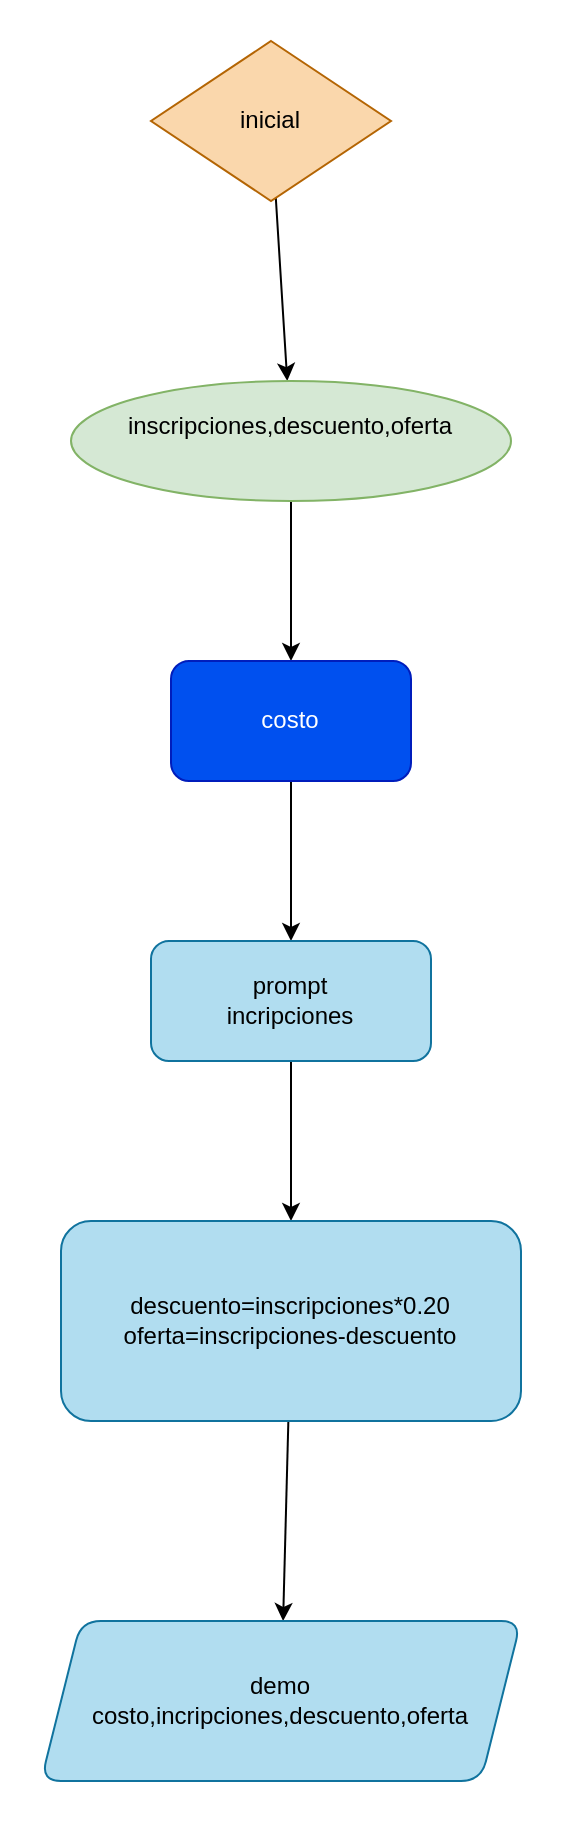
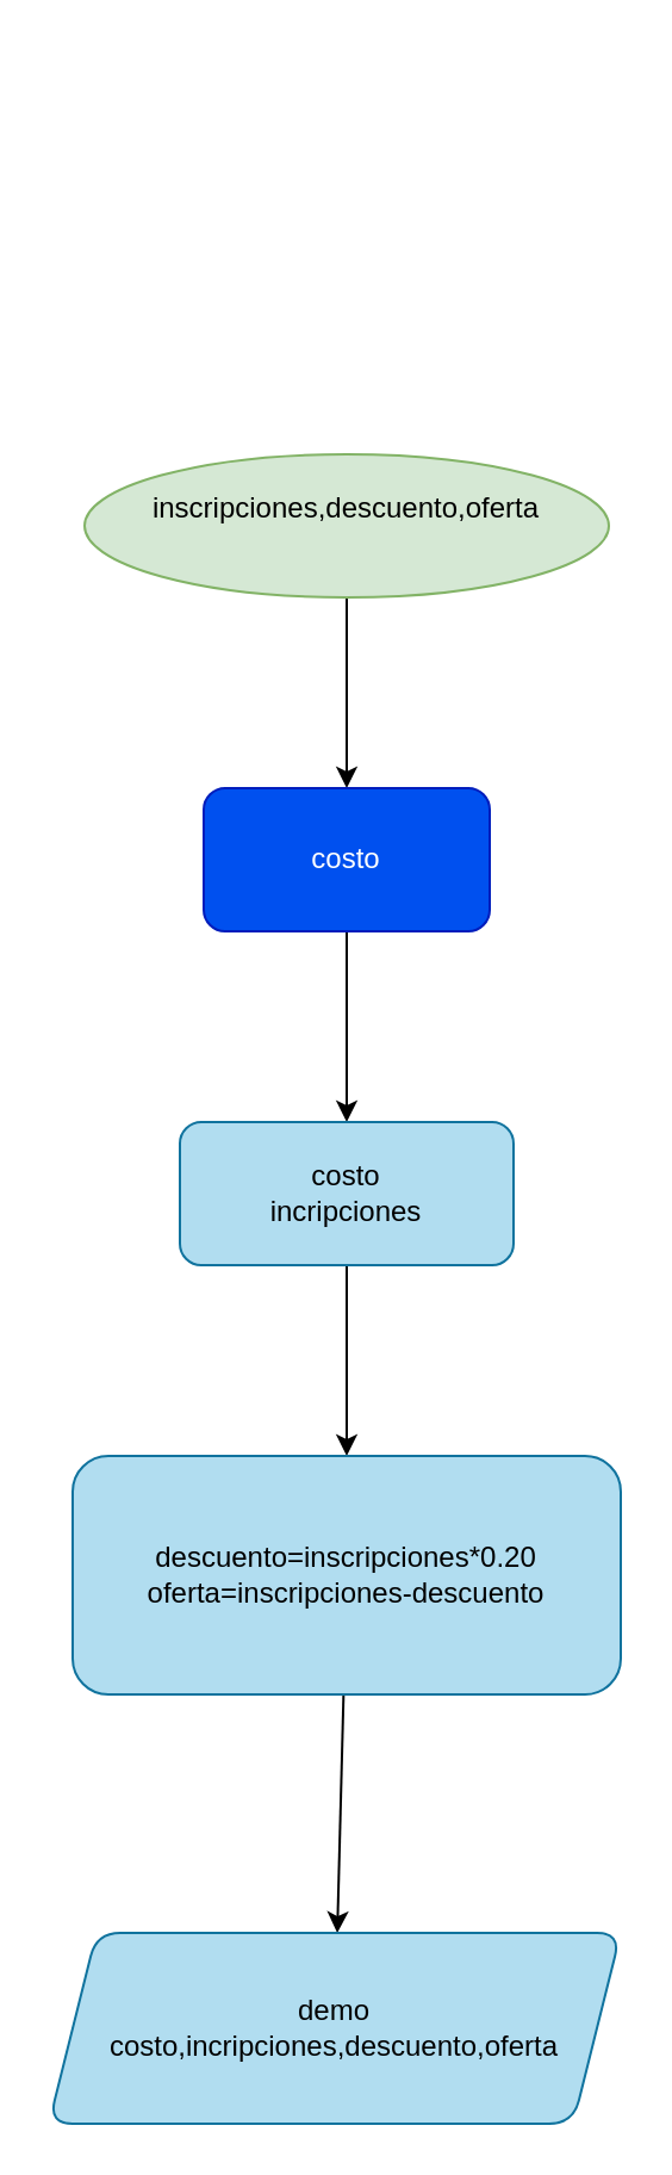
  <mxCell id="0" />
  <mxCell id="1" parent="0" />
- <mxCell id="2" value="" style="edgeStyle=none;html=1;" edge="1" parent="1" source="3" target="5"><mxGeometry relative="1" as="geometry" /></mxCell>
- <mxCell id="3" value="inicial" style="rhombus;whiteSpace=wrap;html=1;fillColor=#fad7ac;strokeColor=#b46504;" vertex="1" parent="1"><mxGeometry x="75" y="20" width="120" height="80" as="geometry" /></mxCell>
  <mxCell id="4" value="" style="edgeStyle=none;html=1;" edge="1" parent="1" source="5" target="7"><mxGeometry relative="1" as="geometry" /></mxCell>
  <mxCell id="5" value="inscripciones,descuento,oferta&lt;div&gt;&lt;br&gt;&lt;/div&gt;" style="ellipse;whiteSpace=wrap;html=1;fillColor=#d5e8d4;strokeColor=#82b366;" vertex="1" parent="1"><mxGeometry x="35" y="190" width="220" height="60" as="geometry" /></mxCell>
  <mxCell id="6" value="" style="edgeStyle=none;html=1;" edge="1" parent="1" source="7" target="9"><mxGeometry relative="1" as="geometry" /></mxCell>
  <mxCell id="7" value="costo" style="whiteSpace=wrap;html=1;fillColor=#0050ef;strokeColor=#001DBC;rounded=1;fontColor=#ffffff;" vertex="1" parent="1"><mxGeometry x="85" y="330" width="120" height="60" as="geometry" /></mxCell>
  <mxCell id="8" value="" style="edgeStyle=none;html=1;" edge="1" parent="1" source="9" target="11"><mxGeometry relative="1" as="geometry" /></mxCell>
- <mxCell id="9" value="prompt&lt;div&gt;incripciones&lt;/div&gt;" style="whiteSpace=wrap;html=1;rounded=1;fillColor=#b1ddf0;strokeColor=#10739e;" vertex="1" parent="1"><mxGeometry x="75" y="470" width="140" height="60" as="geometry" /></mxCell>
+ <mxCell id="9" value="costo&lt;div&gt;incripciones&lt;/div&gt;" style="whiteSpace=wrap;html=1;rounded=1;fillColor=#b1ddf0;strokeColor=#10739e;" vertex="1" parent="1"><mxGeometry x="75" y="470" width="140" height="60" as="geometry" /></mxCell>
  <mxCell id="10" value="" style="edgeStyle=none;html=1;" edge="1" parent="1" source="11" target="12"><mxGeometry relative="1" as="geometry" /></mxCell>
  <mxCell id="11" value="descuento=inscripciones*0.20&lt;div&gt;oferta=inscripciones-descuento&lt;/div&gt;" style="whiteSpace=wrap;html=1;rounded=1;fillColor=#b1ddf0;strokeColor=#10739e;" vertex="1" parent="1"><mxGeometry x="30" y="610" width="230" height="100" as="geometry" /></mxCell>
  <mxCell id="12" value="demo&lt;div&gt;costo,incripciones,descuento,oferta&lt;/div&gt;" style="shape=parallelogram;perimeter=parallelogramPerimeter;whiteSpace=wrap;html=1;fixedSize=1;rounded=1;fillColor=#b1ddf0;strokeColor=#10739e;" vertex="1" parent="1"><mxGeometry x="20" y="810" width="240" height="80" as="geometry" /></mxCell>
